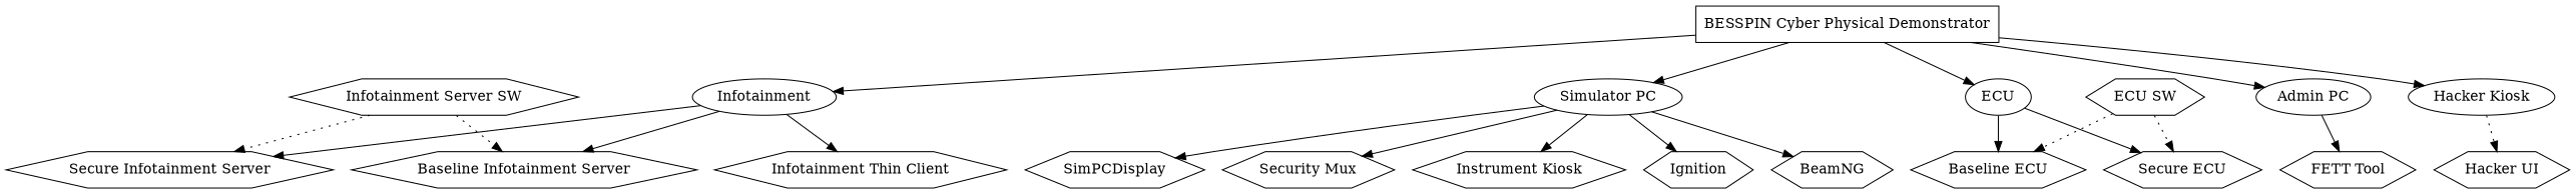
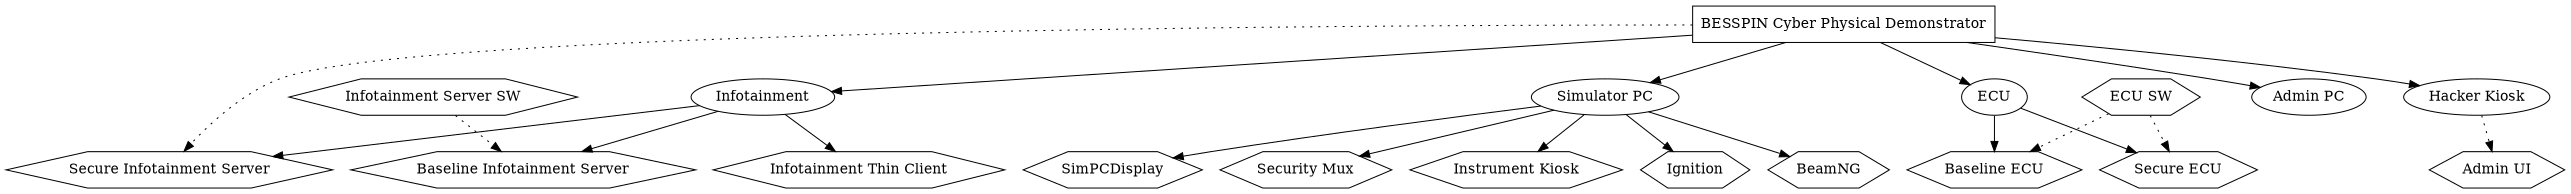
  digraph {
    node [shape=hexagon]
    n1 [label="BESSPIN Cyber Physical Demonstrator" shape=box]
    n2 [label=ECU shape=ellipse]
    n3 [label=Infotainment shape=ellipse]
    n4 [label="Simulator PC" shape=ellipse]
    n5 [label="Admin PC" shape=ellipse]
    n6 [label="Hacker Kiosk" shape=ellipse]
    n7 [label="Secure ECU"]
    n8 [label="Baseline ECU"]
    n9 [label="Infotainment Thin Client"]
    n10 [label="Secure Infotainment Server"]
    n11 [label="Baseline Infotainment Server"]
    n12 [label=Ignition]
    n13 [label=BeamNG]
    n14 [label=SimPCDisplay]
    n15 [label="Security Mux"]
    n16 [label="Instrument Kiosk"]
-   n17 [label="FETT Tool"]
-   n18 [label="Hacker UI"]
+   n18 [label="Admin UI"]
    n19 [label="ECU SW"]
    n20 [label="Infotainment Server SW"]
    n1 -> n2
    n1 -> n3
    n1 -> n4
    n1 -> n5
    n1 -> n6
    n2 -> n7
    n2 -> n8
    n3 -> n9
    n3 -> n10
    n3 -> n11
    n4 -> n12
    n4 -> n13
    n4 -> n14
    n4 -> n15
    n4 -> n16
-   n5 -> n17
    n6 -> n18 [style=dotted]
    n19 -> n7 [style=dotted]
    n19 -> n8 [style=dotted]
-   n20 -> n10 [style=dotted]
+   n1 -> n10 [style=dotted]
    n20 -> n11 [style=dotted]
  }
